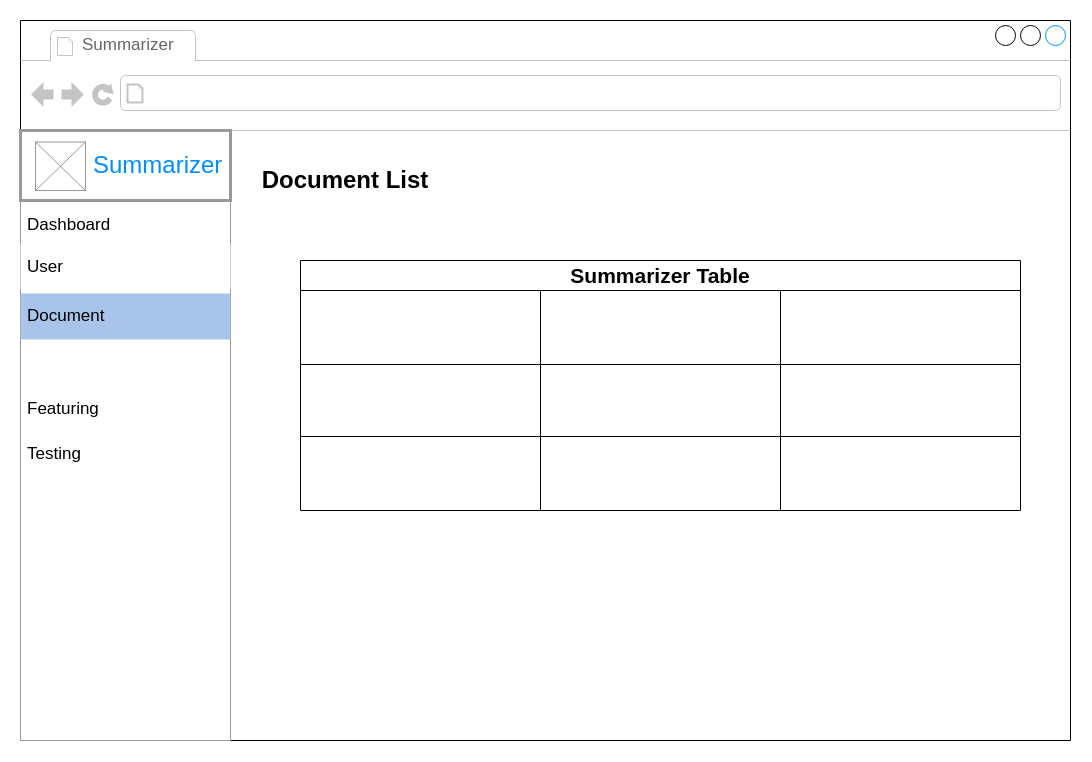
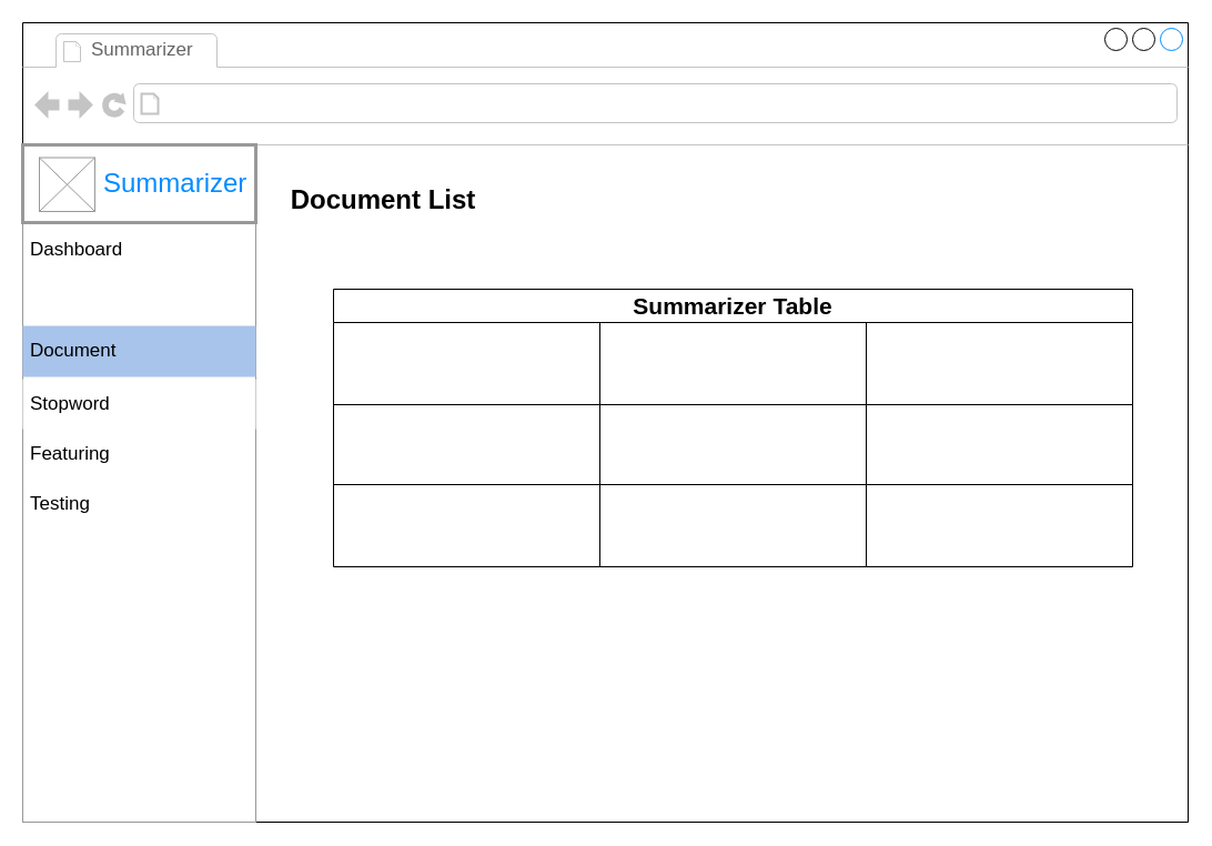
  <mxCell id="0" />
  <mxCell id="1" parent="0" />
  <mxCell id="2" value="" style="strokeWidth=1;shadow=0;dashed=0;align=center;html=1;shape=mxgraph.mockup.containers.browserWindow;rSize=0;strokeColor2=#008cff;strokeColor3=#c4c4c4;mainText=,;recursiveResize=0;fontSize=16;" parent="1" vertex="1"><mxGeometry x="20" y="20" width="1050" height="720" as="geometry" /></mxCell>
  <mxCell id="3" value="Summarizer" style="strokeWidth=1;shadow=0;dashed=0;align=center;html=1;shape=mxgraph.mockup.containers.anchor;fontSize=17;fontColor=#666666;align=left;" parent="2" vertex="1"><mxGeometry x="60" y="12" width="110" height="26" as="geometry" /></mxCell>
  <mxCell id="4" value="&lt;font style=&quot;font-size: 21px&quot;&gt;Summarizer Table&lt;/font&gt;" style="shape=table;html=1;whiteSpace=wrap;startSize=30;container=1;collapsible=0;childLayout=tableLayout;fontStyle=1;align=center;" parent="2" vertex="1"><mxGeometry x="280" y="240" width="720" height="250" as="geometry" /></mxCell>
  <mxCell id="5" value="" style="shape=partialRectangle;html=1;whiteSpace=wrap;collapsible=0;dropTarget=0;pointerEvents=0;fillColor=none;top=0;left=0;bottom=0;right=0;points=[[0,0.5],[1,0.5]];portConstraint=eastwest;" parent="4" vertex="1"><mxGeometry y="30" width="720" height="74" as="geometry" /></mxCell>
  <mxCell id="6" value="" style="shape=partialRectangle;html=1;whiteSpace=wrap;connectable=0;fillColor=none;top=0;left=0;bottom=0;right=0;overflow=hidden;" parent="5" vertex="1"><mxGeometry width="240" height="74" as="geometry" /></mxCell>
  <mxCell id="7" value="" style="shape=partialRectangle;html=1;whiteSpace=wrap;connectable=0;fillColor=none;top=0;left=0;bottom=0;right=0;overflow=hidden;" parent="5" vertex="1"><mxGeometry x="240" width="240" height="74" as="geometry" /></mxCell>
  <mxCell id="8" value="" style="shape=partialRectangle;html=1;whiteSpace=wrap;connectable=0;fillColor=none;top=0;left=0;bottom=0;right=0;overflow=hidden;" parent="5" vertex="1"><mxGeometry x="480" width="240" height="74" as="geometry" /></mxCell>
  <mxCell id="9" value="" style="shape=partialRectangle;html=1;whiteSpace=wrap;collapsible=0;dropTarget=0;pointerEvents=0;fillColor=none;top=0;left=0;bottom=0;right=0;points=[[0,0.5],[1,0.5]];portConstraint=eastwest;" parent="4" vertex="1"><mxGeometry y="104" width="720" height="72" as="geometry" /></mxCell>
  <mxCell id="10" value="" style="shape=partialRectangle;html=1;whiteSpace=wrap;connectable=0;fillColor=none;top=0;left=0;bottom=0;right=0;overflow=hidden;" parent="9" vertex="1"><mxGeometry width="240" height="72" as="geometry" /></mxCell>
  <mxCell id="11" value="" style="shape=partialRectangle;html=1;whiteSpace=wrap;connectable=0;fillColor=none;top=0;left=0;bottom=0;right=0;overflow=hidden;" parent="9" vertex="1"><mxGeometry x="240" width="240" height="72" as="geometry" /></mxCell>
  <mxCell id="12" value="" style="shape=partialRectangle;html=1;whiteSpace=wrap;connectable=0;fillColor=none;top=0;left=0;bottom=0;right=0;overflow=hidden;" parent="9" vertex="1"><mxGeometry x="480" width="240" height="72" as="geometry" /></mxCell>
  <mxCell id="13" value="" style="shape=partialRectangle;html=1;whiteSpace=wrap;collapsible=0;dropTarget=0;pointerEvents=0;fillColor=none;top=0;left=0;bottom=0;right=0;points=[[0,0.5],[1,0.5]];portConstraint=eastwest;" parent="4" vertex="1"><mxGeometry y="176" width="720" height="74" as="geometry" /></mxCell>
  <mxCell id="14" value="" style="shape=partialRectangle;html=1;whiteSpace=wrap;connectable=0;fillColor=none;top=0;left=0;bottom=0;right=0;overflow=hidden;" parent="13" vertex="1"><mxGeometry width="240" height="74" as="geometry" /></mxCell>
  <mxCell id="15" value="" style="shape=partialRectangle;html=1;whiteSpace=wrap;connectable=0;fillColor=none;top=0;left=0;bottom=0;right=0;overflow=hidden;" parent="13" vertex="1"><mxGeometry x="240" width="240" height="74" as="geometry" /></mxCell>
  <mxCell id="16" value="" style="shape=partialRectangle;html=1;whiteSpace=wrap;connectable=0;fillColor=none;top=0;left=0;bottom=0;right=0;overflow=hidden;" parent="13" vertex="1"><mxGeometry x="480" width="240" height="74" as="geometry" /></mxCell>
  <mxCell id="17" value="" style="strokeWidth=1;shadow=0;dashed=0;align=center;html=1;shape=mxgraph.mockup.forms.rrect;rSize=0;strokeColor=#999999;fillColor=none;" parent="2" vertex="1"><mxGeometry y="110" width="210" height="610" as="geometry" /></mxCell>
  <mxCell id="18" value="&lt;div style=&quot;font-size: 24px&quot; align=&quot;right&quot;&gt;Summarizer&amp;nbsp; &lt;br&gt;&lt;/div&gt;" style="strokeWidth=3;shadow=0;dashed=0;align=right;html=1;shape=mxgraph.mockup.forms.rrect;rSize=0;strokeColor=#999999;fontColor=#008cff;fontSize=17;fillColor=#ffffff;resizeWidth=1;perimeterSpacing=4;" parent="17" vertex="1"><mxGeometry width="210" height="70" relative="1" as="geometry" /></mxCell>
  <mxCell id="19" value="&lt;div&gt;Dashboard&lt;/div&gt;" style="strokeWidth=1;shadow=0;dashed=0;align=center;html=1;shape=mxgraph.mockup.forms.anchor;fontSize=17;align=left;spacingLeft=5;resizeWidth=1;gradientColor=#7ea6e0;fillColor=#dae8fc;strokeColor=#6c8ebf;gradientDirection=north;" parent="17" vertex="1"><mxGeometry width="210" height="45" relative="1" as="geometry"><mxPoint y="72" as="offset" /></mxGeometry></mxCell>
  <mxCell id="20" value="Featuring" style="strokeWidth=1;shadow=0;dashed=0;align=center;html=1;shape=mxgraph.mockup.forms.anchor;fontSize=17;align=left;spacingLeft=5;resizeWidth=1;gradientColor=#ea6b66;fillColor=#f8cecc;strokeColor=#b85450;" parent="17" vertex="1"><mxGeometry width="210" height="45" relative="1" as="geometry"><mxPoint y="256" as="offset" /></mxGeometry></mxCell>
  <mxCell id="21" value="Testing" style="strokeWidth=1;shadow=0;dashed=0;align=center;html=1;shape=mxgraph.mockup.forms.anchor;fontSize=17;fontColor=#000000;align=left;spacingLeft=5;resizeWidth=1;" parent="17" vertex="1"><mxGeometry width="210" height="45" relative="1" as="geometry"><mxPoint y="301" as="offset" /></mxGeometry></mxCell>
  <mxCell id="22" value="" style="verticalLabelPosition=bottom;shadow=0;dashed=0;align=center;html=1;verticalAlign=top;strokeWidth=1;shape=mxgraph.mockup.graphics.simpleIcon;strokeColor=#999999;" parent="17" vertex="1"><mxGeometry x="15" y="11.51" width="50" height="48.49" as="geometry" /></mxCell>
  <mxCell id="23" value="Document" style="strokeWidth=1;shadow=0;dashed=0;align=center;html=1;shape=mxgraph.mockup.forms.rrect;rSize=0;fontSize=17;align=left;spacingLeft=5;resizeWidth=1;fillColor=#A9C4EB;strokeColor=none;" parent="17" vertex="1"><mxGeometry width="210" height="46" relative="1" as="geometry"><mxPoint y="163" as="offset" /></mxGeometry></mxCell>
- <mxCell id="25" value="User" style="strokeWidth=1;shadow=0;dashed=0;align=center;html=1;shape=mxgraph.mockup.forms.rrect;rSize=0;fontSize=17;align=left;spacingLeft=5;resizeWidth=1;strokeColor=none;" vertex="1" parent="17"><mxGeometry y="114" width="210" height="45" as="geometry" /></mxCell>
+ <mxCell id="24" value="Stopword" style="strokeWidth=1;shadow=0;dashed=0;align=center;html=1;shape=mxgraph.mockup.forms.rrect;rSize=0;fontSize=17;align=left;spacingLeft=5;resizeWidth=1;strokeColor=none;" parent="17" vertex="1"><mxGeometry y="211" width="210" height="45" as="geometry" /></mxCell>
  <mxCell id="26" value="Document List" style="text;html=1;strokeColor=none;fillColor=none;align=center;verticalAlign=middle;whiteSpace=wrap;rounded=0;fontSize=24;fontColor=#000000;fontStyle=1" parent="2" vertex="1"><mxGeometry x="240" y="150" width="170" height="20" as="geometry" /></mxCell>
